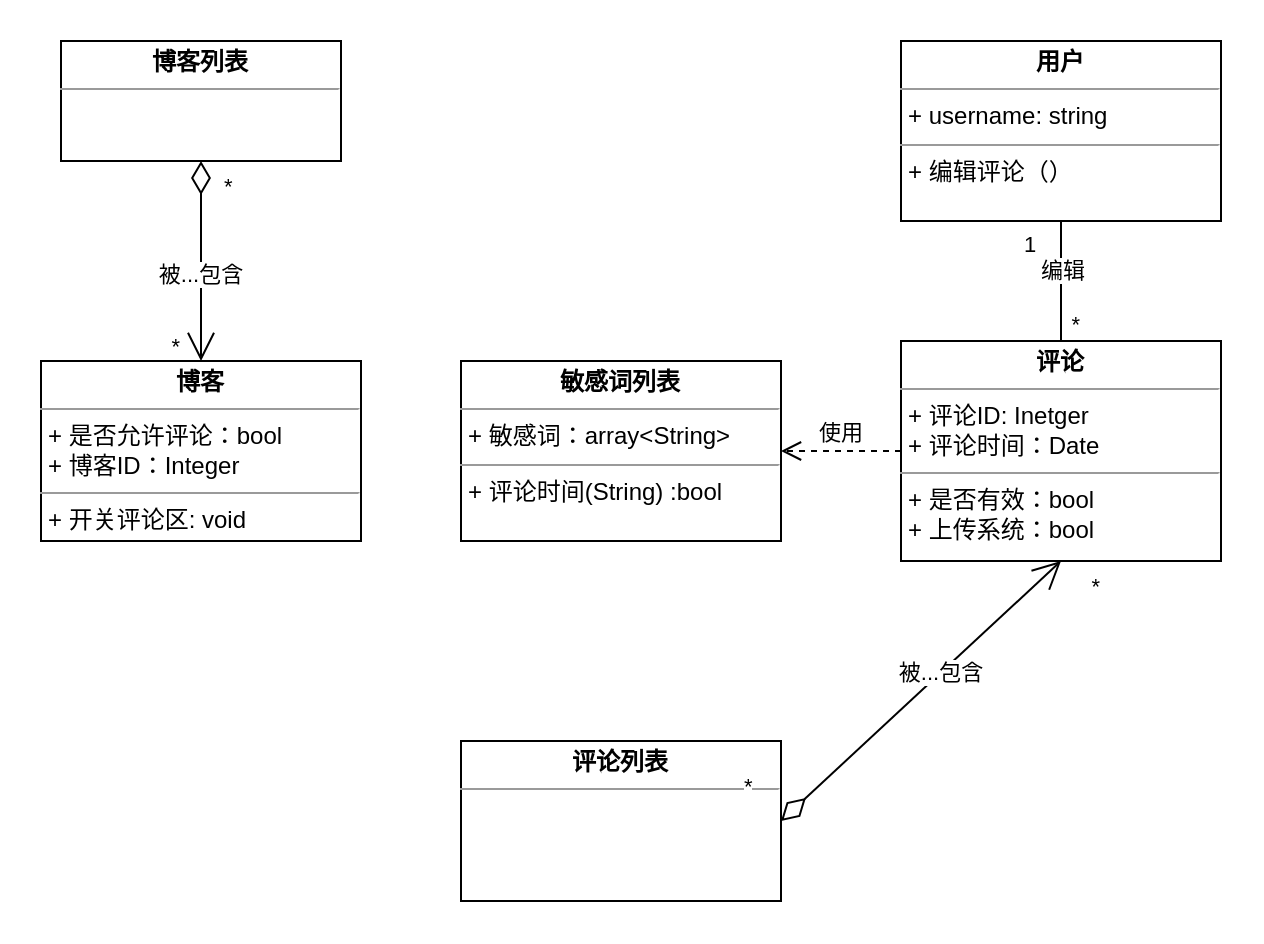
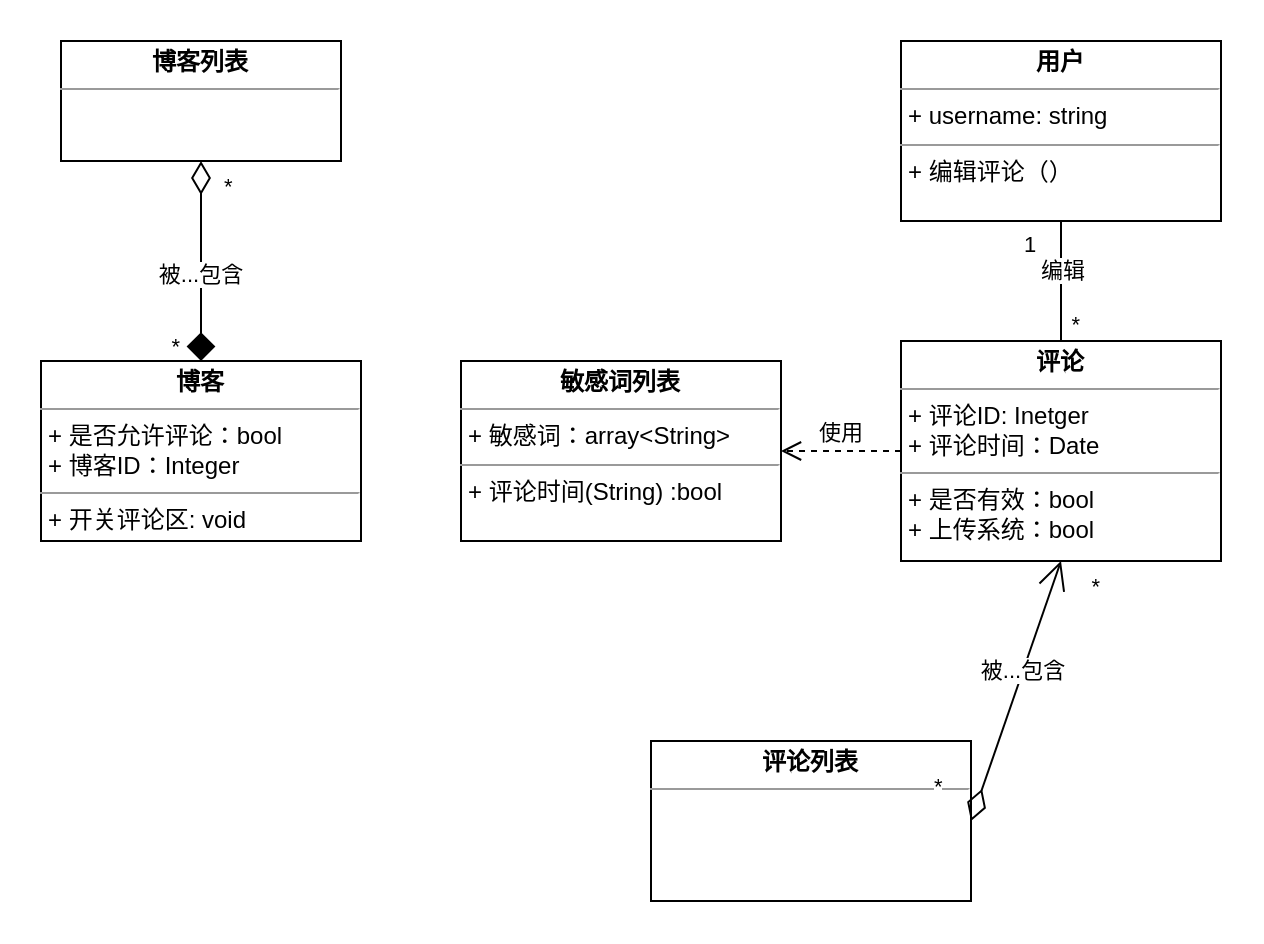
  <mxCell id="0" />
  <mxCell id="1" parent="0" />
  <mxCell id="2" value="&lt;p style=&quot;margin: 0px ; margin-top: 4px ; text-align: center&quot;&gt;&lt;b&gt;用户&lt;/b&gt;&lt;/p&gt;&lt;hr size=&quot;1&quot;&gt;&lt;p style=&quot;margin: 0px ; margin-left: 4px&quot;&gt;+ username: string&lt;/p&gt;&lt;hr size=&quot;1&quot;&gt;&lt;p style=&quot;margin: 0px ; margin-left: 4px&quot;&gt;+ 编辑评论（）&lt;/p&gt;" style="verticalAlign=top;align=left;overflow=fill;fontSize=12;fontFamily=Helvetica;html=1;" vertex="1" parent="1"><mxGeometry x="450" y="20" width="160" height="90" as="geometry" /></mxCell>
  <mxCell id="3" value="&lt;p style=&quot;margin: 0px ; margin-top: 4px ; text-align: center&quot;&gt;&lt;b&gt;博客&lt;/b&gt;&lt;/p&gt;&lt;hr size=&quot;1&quot;&gt;&lt;p style=&quot;margin: 0px ; margin-left: 4px&quot;&gt;+ 是否允许评论：bool&lt;/p&gt;&lt;p style=&quot;margin: 0px ; margin-left: 4px&quot;&gt;+ 博客ID：Integer&lt;/p&gt;&lt;hr size=&quot;1&quot;&gt;&lt;p style=&quot;margin: 0px ; margin-left: 4px&quot;&gt;+ 开关评论区: void&lt;/p&gt;" style="verticalAlign=top;align=left;overflow=fill;fontSize=12;fontFamily=Helvetica;html=1;" vertex="1" parent="1"><mxGeometry x="20" y="180" width="160" height="90" as="geometry" /></mxCell>
  <mxCell id="4" value="&lt;p style=&quot;margin: 0px ; margin-top: 4px ; text-align: center&quot;&gt;&lt;b&gt;评论&lt;/b&gt;&lt;/p&gt;&lt;hr size=&quot;1&quot;&gt;&lt;p style=&quot;margin: 0px ; margin-left: 4px&quot;&gt;+ 评论ID: Inetger&lt;/p&gt;&lt;p style=&quot;margin: 0px ; margin-left: 4px&quot;&gt;+ 评论时间：Date&lt;/p&gt;&lt;hr size=&quot;1&quot;&gt;&lt;p style=&quot;margin: 0px ; margin-left: 4px&quot;&gt;+ 是否有效：bool&lt;/p&gt;&lt;p style=&quot;margin: 0px ; margin-left: 4px&quot;&gt;+ 上传系统：bool&lt;/p&gt;&lt;p style=&quot;margin: 0px ; margin-left: 4px&quot;&gt;&lt;br&gt;&lt;/p&gt;" style="verticalAlign=top;align=left;overflow=fill;fontSize=12;fontFamily=Helvetica;html=1;" vertex="1" parent="1"><mxGeometry x="450" y="170" width="160" height="110" as="geometry" /></mxCell>
  <mxCell id="5" value="&lt;p style=&quot;margin: 0px ; margin-top: 4px ; text-align: center&quot;&gt;&lt;b&gt;博客列表&lt;/b&gt;&lt;/p&gt;&lt;hr size=&quot;1&quot;&gt;&lt;div style=&quot;height: 2px&quot;&gt;&lt;/div&gt;" style="verticalAlign=top;align=left;overflow=fill;fontSize=12;fontFamily=Helvetica;html=1;" vertex="1" parent="1"><mxGeometry x="30" y="20" width="140" height="60" as="geometry" /></mxCell>
- <mxCell id="6" value="被...包含" style="endArrow=open;html=1;endSize=12;startArrow=diamondThin;startSize=14;startFill=0;edgeStyle=orthogonalEdgeStyle;rounded=0;exitX=0.5;exitY=1;exitDx=0;exitDy=0;entryX=0.5;entryY=0;entryDx=0;entryDy=0;" edge="1" parent="1" source="5" target="3"><mxGeometry x="0.143" relative="1" as="geometry"><mxPoint x="20" y="170" as="sourcePoint" /><mxPoint x="130" y="170" as="targetPoint" /><mxPoint as="offset" /></mxGeometry></mxCell>
+ <mxCell id="6" value="被...包含" style="endArrow=diamond;html=1;endSize=12;startArrow=diamondThin;startSize=14;startFill=0;edgeStyle=orthogonalEdgeStyle;rounded=0;exitX=0.5;exitY=1;exitDx=0;exitDy=0;entryX=0.5;entryY=0;entryDx=0;entryDy=0;" edge="1" parent="1" source="5" target="3"><mxGeometry x="0.143" relative="1" as="geometry"><mxPoint x="20" y="170" as="sourcePoint" /><mxPoint x="130" y="170" as="targetPoint" /><mxPoint as="offset" /></mxGeometry></mxCell>
  <mxCell id="7" value="*" style="edgeLabel;resizable=0;html=1;align=left;verticalAlign=top;" connectable="0" vertex="1" parent="6"><mxGeometry x="-1" relative="1" as="geometry"><mxPoint x="10" as="offset" /></mxGeometry></mxCell>
  <mxCell id="8" value="*" style="edgeLabel;resizable=0;html=1;align=right;verticalAlign=top;" connectable="0" vertex="1" parent="6"><mxGeometry x="1" relative="1" as="geometry"><mxPoint x="-10" y="-20" as="offset" /></mxGeometry></mxCell>
  <mxCell id="9" value="" style="endArrow=none;html=1;edgeStyle=orthogonalEdgeStyle;rounded=0;exitX=0.5;exitY=1;exitDx=0;exitDy=0;entryX=0.5;entryY=0;entryDx=0;entryDy=0;" edge="1" parent="1" source="2" target="4"><mxGeometry relative="1" as="geometry"><mxPoint x="370" y="160" as="sourcePoint" /><mxPoint x="530" y="160" as="targetPoint" /></mxGeometry></mxCell>
  <mxCell id="10" value="1" style="edgeLabel;resizable=0;html=1;align=left;verticalAlign=bottom;" connectable="0" vertex="1" parent="9"><mxGeometry x="-1" relative="1" as="geometry"><mxPoint x="-20" y="20" as="offset" /></mxGeometry></mxCell>
  <mxCell id="11" value="*" style="edgeLabel;resizable=0;html=1;align=right;verticalAlign=bottom;" connectable="0" vertex="1" parent="9"><mxGeometry x="1" relative="1" as="geometry"><mxPoint x="10" as="offset" /></mxGeometry></mxCell>
  <mxCell id="12" value="编辑" style="edgeLabel;html=1;align=center;verticalAlign=middle;resizable=0;points=[];" vertex="1" connectable="0" parent="9"><mxGeometry x="0.276" relative="1" as="geometry"><mxPoint y="-14" as="offset" /></mxGeometry></mxCell>
- <mxCell id="13" value="&lt;p style=&quot;margin: 0px ; margin-top: 4px ; text-align: center&quot;&gt;&lt;b&gt;评论列表&lt;/b&gt;&lt;/p&gt;&lt;hr size=&quot;1&quot;&gt;&lt;div style=&quot;height: 2px&quot;&gt;&lt;/div&gt;" style="verticalAlign=top;align=left;overflow=fill;fontSize=12;fontFamily=Helvetica;html=1;" vertex="1" parent="1"><mxGeometry x="230" y="370" width="160" height="80" as="geometry" /></mxCell>
+ <mxCell id="13" value="&lt;p style=&quot;margin: 0px ; margin-top: 4px ; text-align: center&quot;&gt;&lt;b&gt;评论列表&lt;/b&gt;&lt;/p&gt;&lt;hr size=&quot;1&quot;&gt;&lt;div style=&quot;height: 2px&quot;&gt;&lt;/div&gt;" style="verticalAlign=top;align=left;overflow=fill;fontSize=12;fontFamily=Helvetica;html=1;" vertex="1" parent="1"><mxGeometry x="325" y="370" width="160" height="80" as="geometry" /></mxCell>
  <mxCell id="14" value="被...包含" style="endArrow=open;html=1;endSize=12;startArrow=diamondThin;startSize=14;startFill=0;rounded=0;exitX=1;exitY=0.5;exitDx=0;exitDy=0;entryX=0.5;entryY=1;entryDx=0;entryDy=0;" edge="1" parent="1" source="13" target="4"><mxGeometry x="0.143" relative="1" as="geometry"><mxPoint x="360" y="290" as="sourcePoint" /><mxPoint x="360" y="360" as="targetPoint" /><mxPoint as="offset" /></mxGeometry></mxCell>
  <mxCell id="15" value="*" style="edgeLabel;resizable=0;html=1;align=left;verticalAlign=top;" connectable="0" vertex="1" parent="14"><mxGeometry x="-1" relative="1" as="geometry"><mxPoint x="-20" y="-30" as="offset" /></mxGeometry></mxCell>
  <mxCell id="16" value="*" style="edgeLabel;resizable=0;html=1;align=right;verticalAlign=top;" connectable="0" vertex="1" parent="14"><mxGeometry x="1" relative="1" as="geometry"><mxPoint x="20" as="offset" /></mxGeometry></mxCell>
  <mxCell id="17" value="&lt;p style=&quot;margin: 0px ; margin-top: 4px ; text-align: center&quot;&gt;&lt;b&gt;敏感词列表&lt;/b&gt;&lt;/p&gt;&lt;hr size=&quot;1&quot;&gt;&lt;p style=&quot;margin: 0px ; margin-left: 4px&quot;&gt;+ 敏感词：array&amp;lt;String&amp;gt;&lt;/p&gt;&lt;hr size=&quot;1&quot;&gt;&lt;p style=&quot;margin: 0px ; margin-left: 4px&quot;&gt;+ 评论时间(String) :bool&lt;/p&gt;" style="verticalAlign=top;align=left;overflow=fill;fontSize=12;fontFamily=Helvetica;html=1;" vertex="1" parent="1"><mxGeometry x="230" y="180" width="160" height="90" as="geometry" /></mxCell>
  <mxCell id="18" value="使用" style="html=1;verticalAlign=bottom;endArrow=open;dashed=1;endSize=8;rounded=0;exitX=0;exitY=0.5;exitDx=0;exitDy=0;entryX=1;entryY=0.5;entryDx=0;entryDy=0;" edge="1" parent="1" source="4" target="17"><mxGeometry relative="1" as="geometry"><mxPoint x="410" y="330" as="sourcePoint" /><mxPoint x="330" y="330" as="targetPoint" /></mxGeometry></mxCell>
